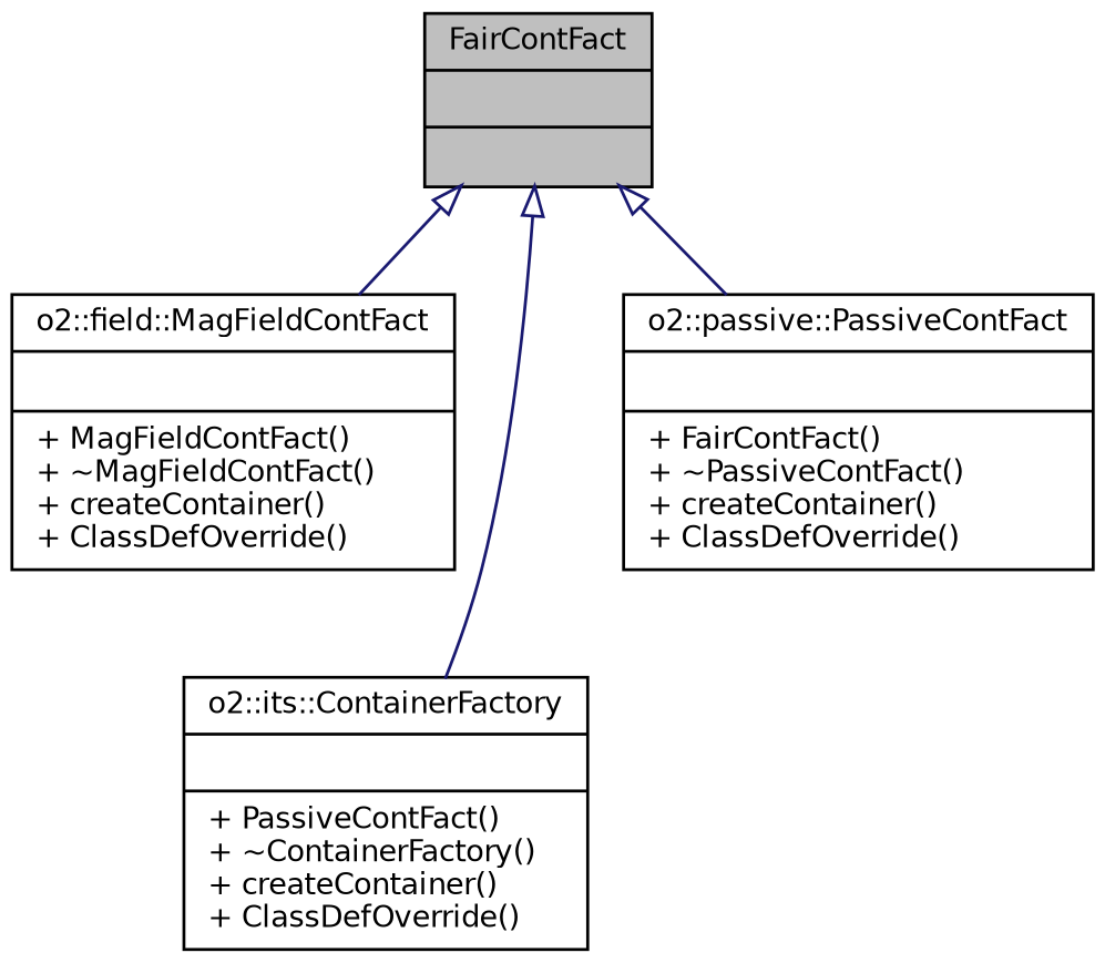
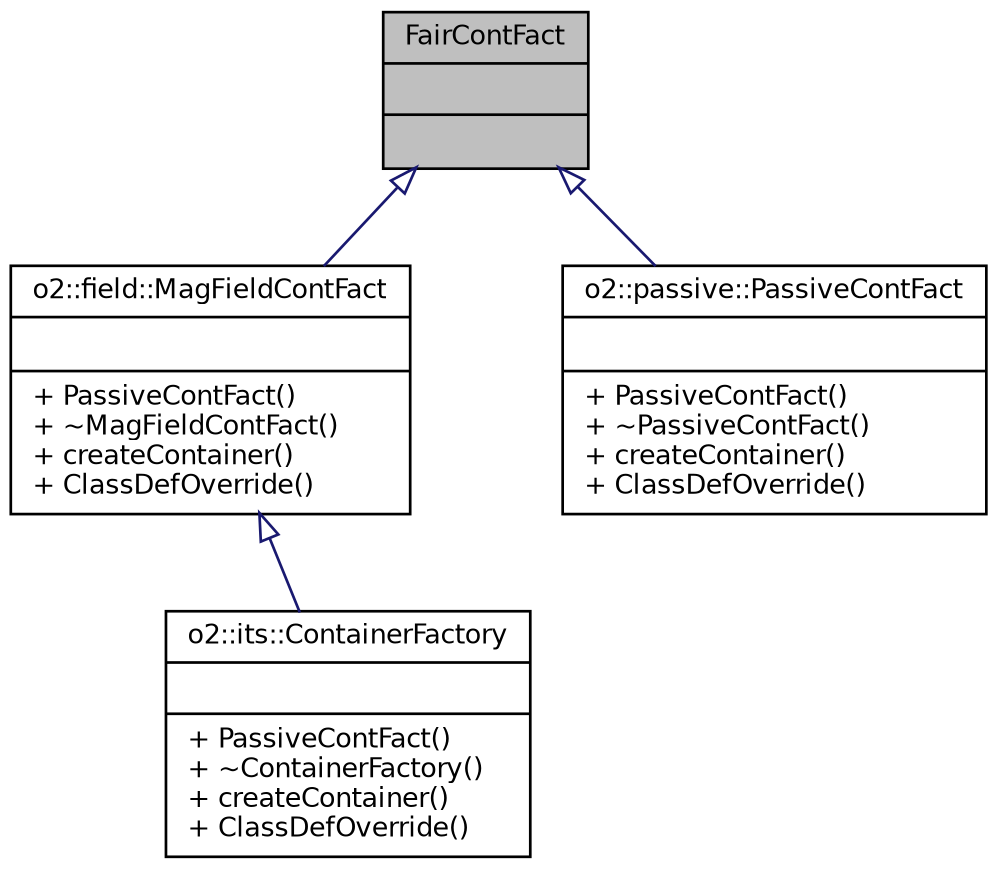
  digraph {
    node [color=black fontname=Helvetica fontsize=10 shape=record]
    edge [arrowtail=onormal color=midnightblue dir=back fontname=Helvetica fontsize=10 labelfontname=Helvetica labelfontsize=10 style=solid]
    n1 [fillcolor=grey75 fontcolor=black height=0.2 label="{FairContFact\n||}" style=filled width=0.4]
-   n2 [height=0.2 label="{o2::field::MagFieldContFact\n||+ MagFieldContFact()\l+ ~MagFieldContFact()\l+ createContainer()\l+ ClassDefOverride()\l}" width=0.4]
+   n2 [height=0.2 label="{o2::field::MagFieldContFact\n||+ PassiveContFact()\l+ ~MagFieldContFact()\l+ createContainer()\l+ ClassDefOverride()\l}" width=0.4]
    n3 [height=0.2 label="{o2::its::ContainerFactory\n||+ PassiveContFact()\l+ ~ContainerFactory()\l+ createContainer()\l+ ClassDefOverride()\l}" width=0.4]
-   n4 [height=0.2 label="{o2::passive::PassiveContFact\n||+ FairContFact()\l+ ~PassiveContFact()\l+ createContainer()\l+ ClassDefOverride()\l}" width=0.4]
+   n4 [height=0.2 label="{o2::passive::PassiveContFact\n||+ PassiveContFact()\l+ ~PassiveContFact()\l+ createContainer()\l+ ClassDefOverride()\l}" width=0.4]
    n1 -> n2
-   n1 -> n3
+   n2 -> n3
    n1 -> n4
  }
